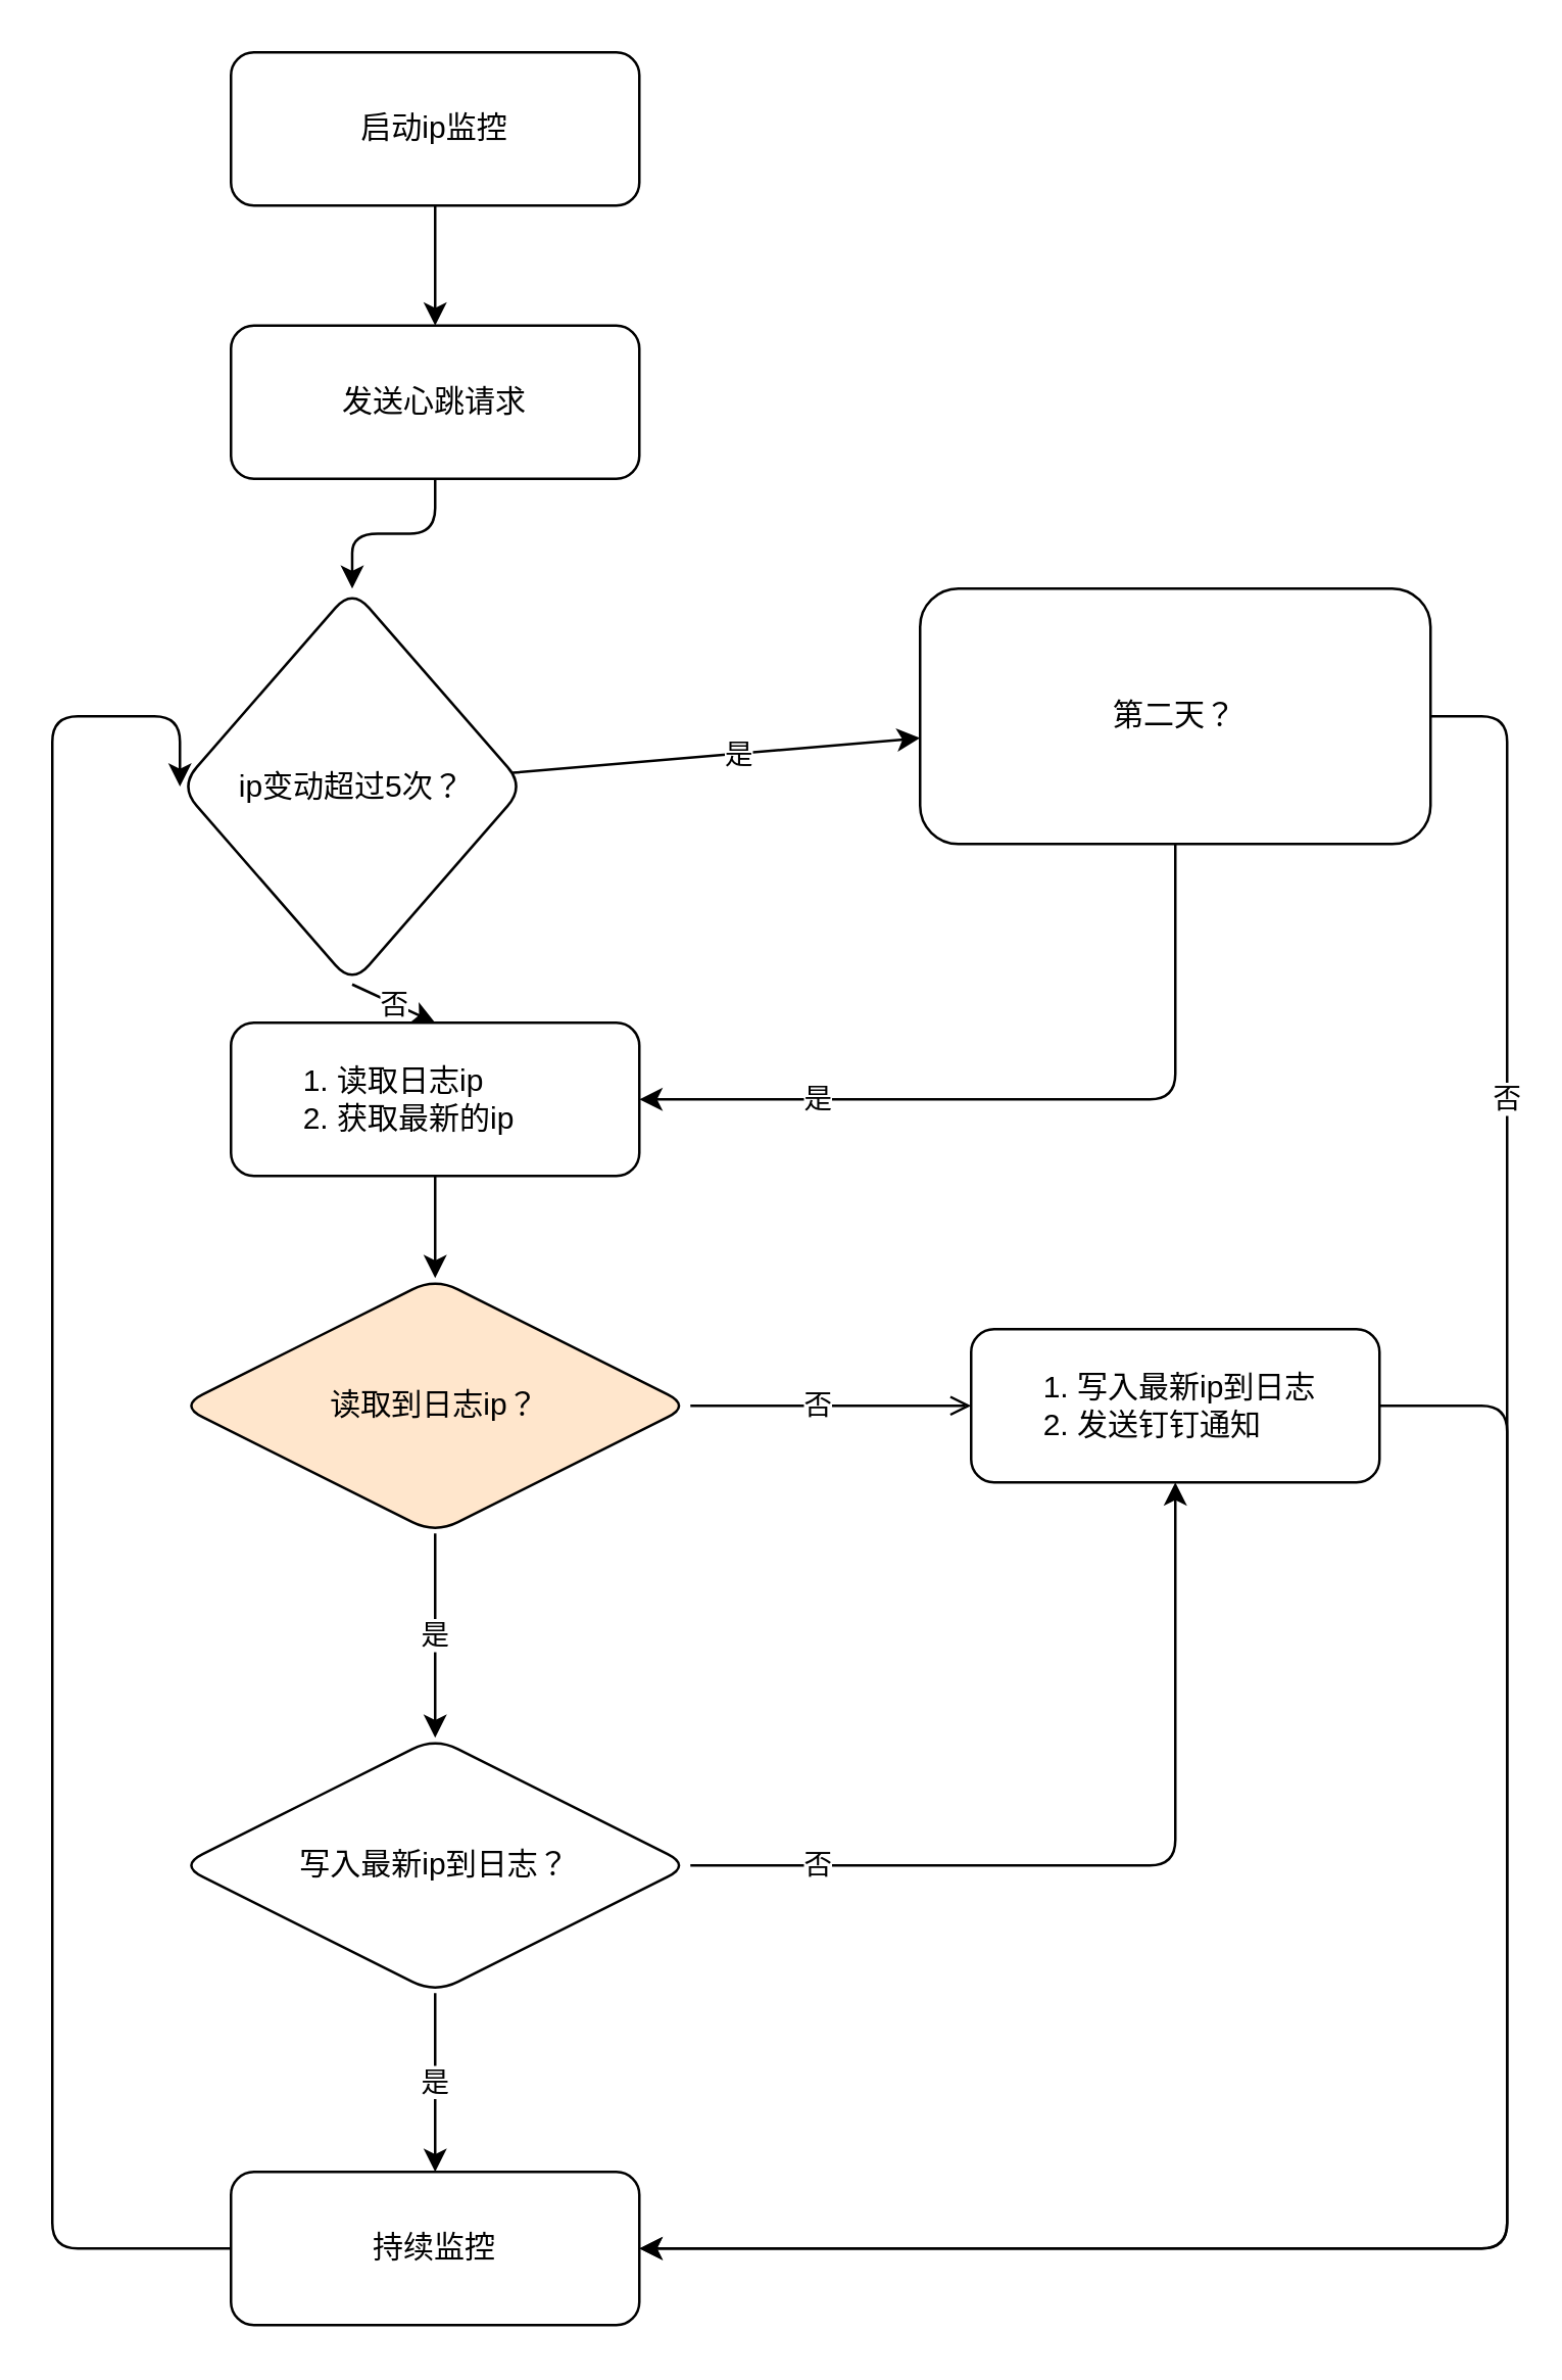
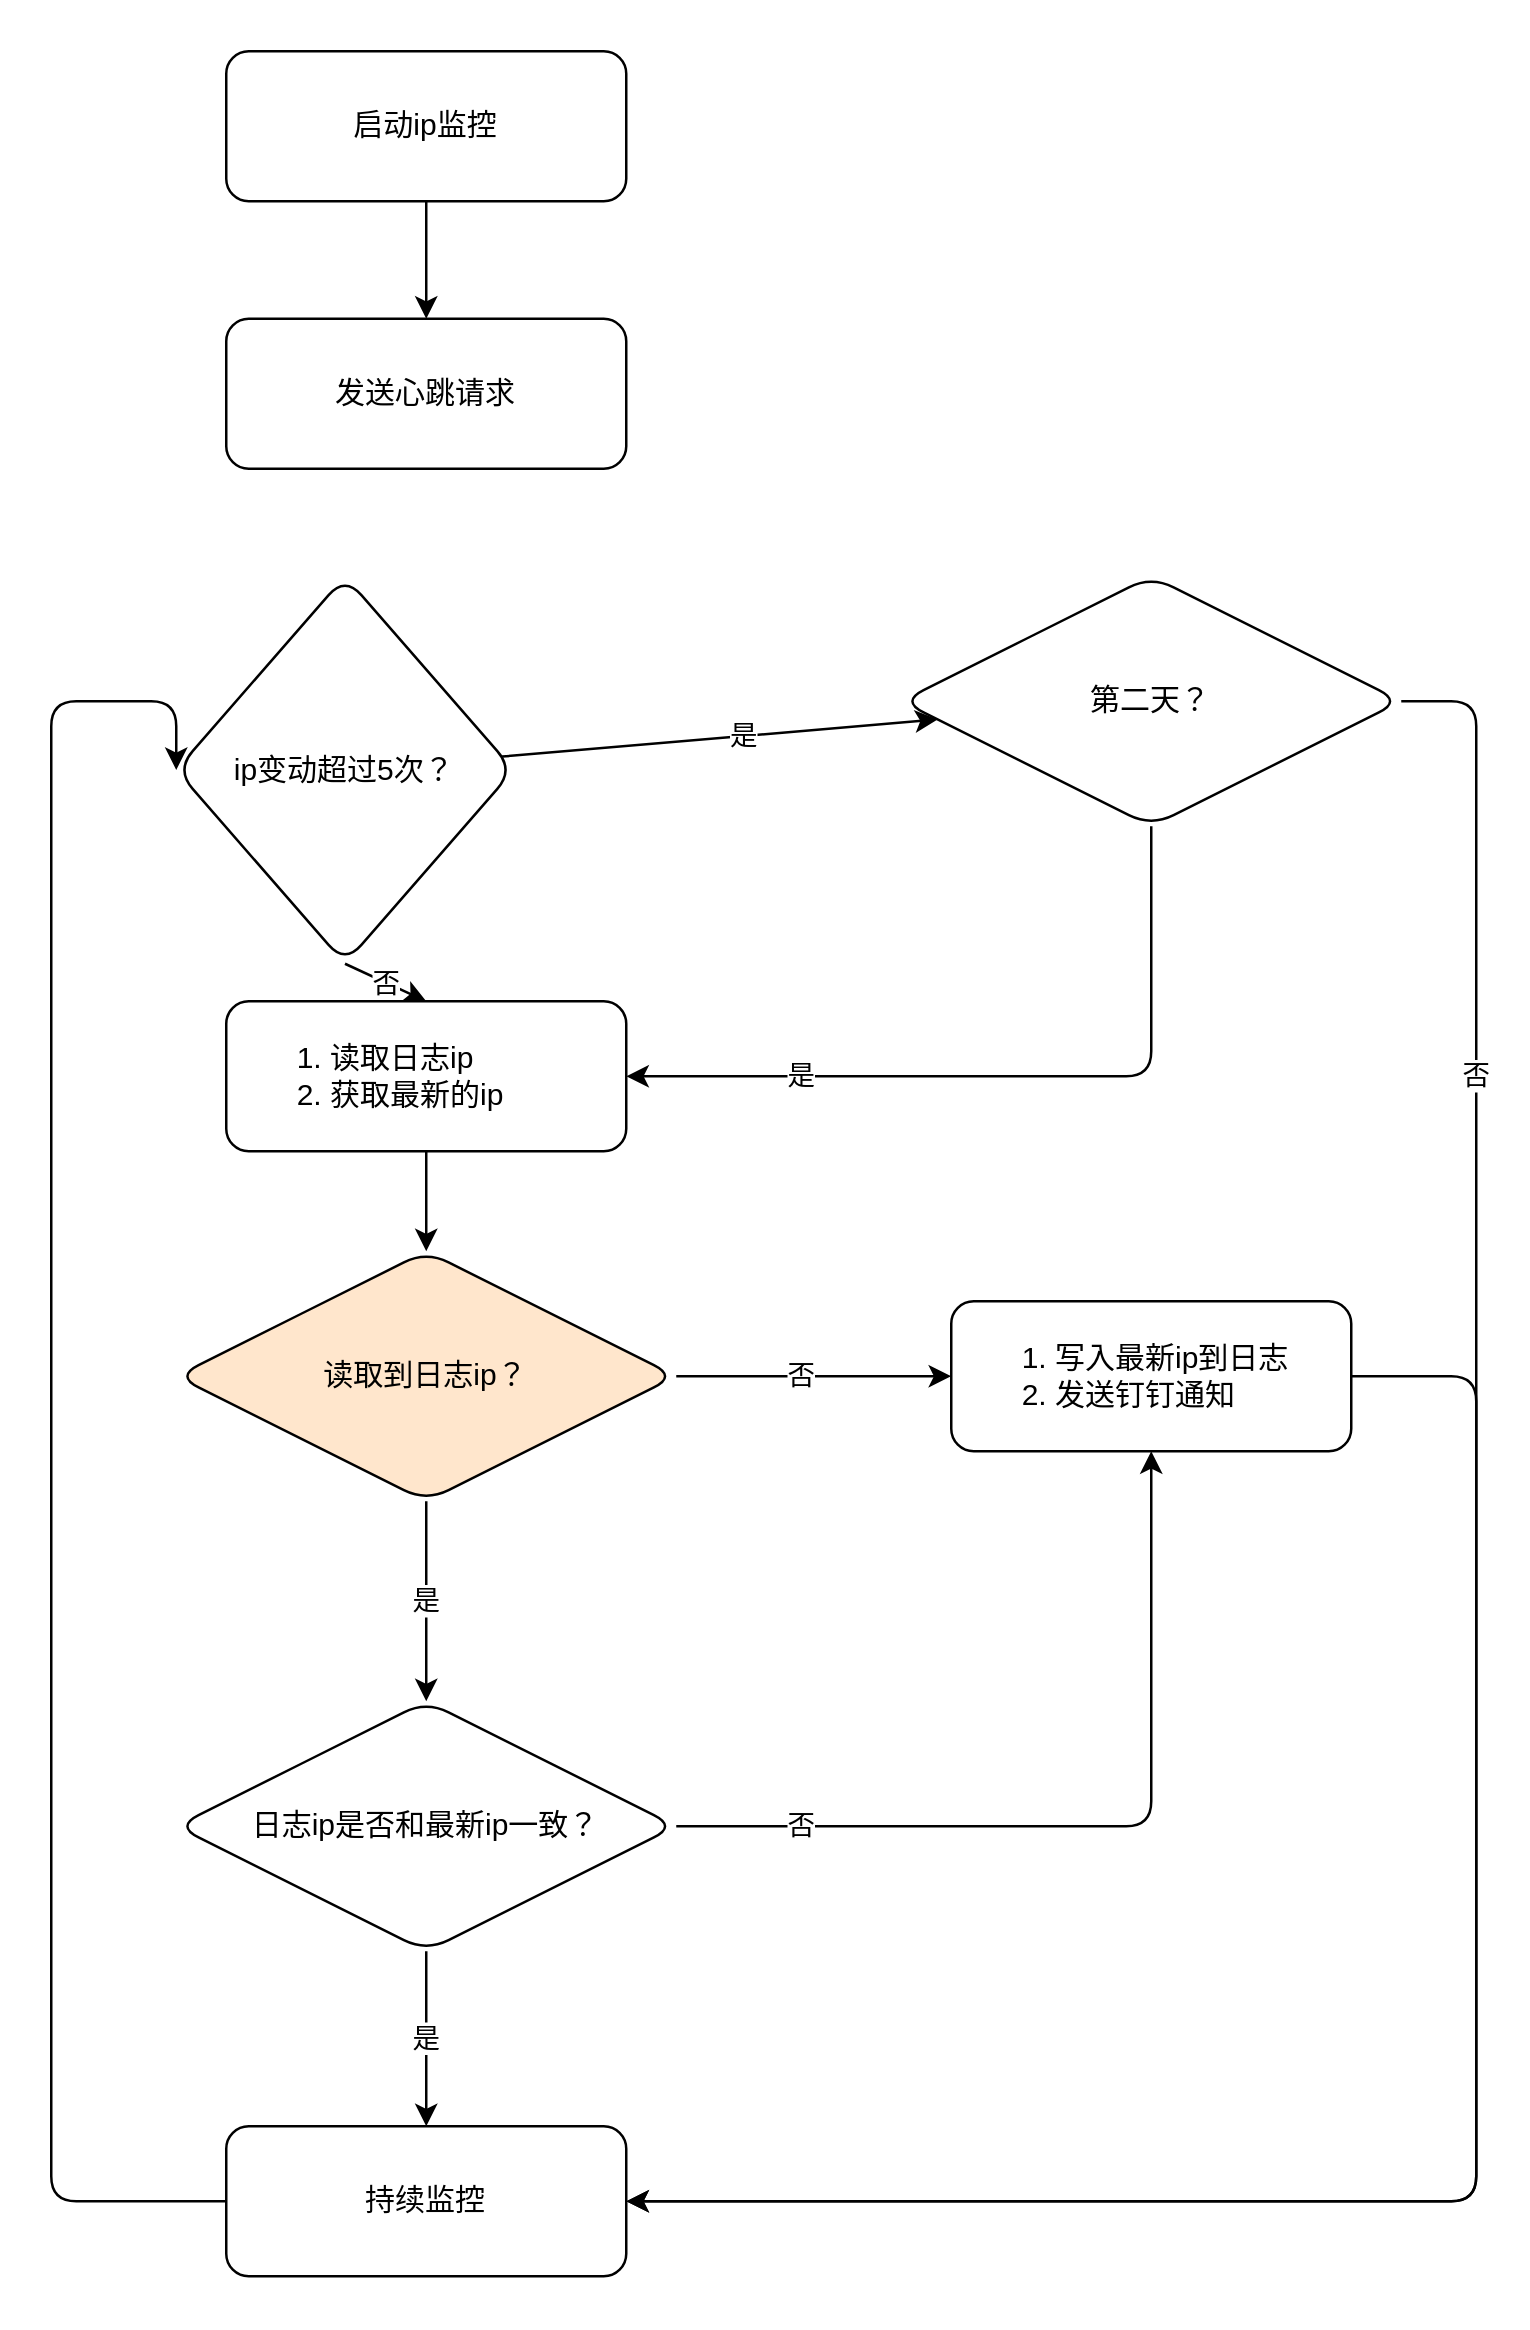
  <mxCell id="0" />
  <mxCell id="1" parent="0" />
  <mxCell id="2" value="" style="edgeStyle=orthogonalEdgeStyle;jumpStyle=none;html=1;endArrow=classic;endFill=1;" edge="1" parent="1" source="3" target="23"><mxGeometry relative="1" as="geometry" /></mxCell>
  <mxCell id="3" value="启动ip监控" style="rounded=1;whiteSpace=wrap;html=1;" parent="1" vertex="1"><mxGeometry x="90" y="20" width="160" height="60" as="geometry" /></mxCell>
  <mxCell id="4" value="" style="edgeStyle=none;html=1;" parent="1" source="5" target="8" edge="1"><mxGeometry relative="1" as="geometry" /></mxCell>
  <mxCell id="5" value="&lt;ol&gt;&lt;li style=&quot;&quot;&gt;读取日志ip&lt;/li&gt;&lt;li style=&quot;&quot;&gt;获取最新的ip&lt;/li&gt;&lt;/ol&gt;" style="rounded=1;whiteSpace=wrap;html=1;align=left;" parent="1" vertex="1"><mxGeometry x="90" y="400" width="160" height="60" as="geometry" /></mxCell>
  <mxCell id="6" value="是" style="edgeStyle=none;html=1;" edge="1" parent="1" source="8" target="15"><mxGeometry relative="1" as="geometry" /></mxCell>
- <mxCell id="7" value="否" style="edgeStyle=none;html=1;exitX=1;exitY=0.5;exitDx=0;exitDy=0;entryX=0;entryY=0.5;entryDx=0;entryDy=0;endArrow=open;" edge="1" parent="1" source="8" target="10"><mxGeometry x="-0.091" relative="1" as="geometry"><mxPoint as="offset" /></mxGeometry></mxCell>
+ <mxCell id="7" value="否" style="edgeStyle=none;html=1;exitX=1;exitY=0.5;exitDx=0;exitDy=0;entryX=0;entryY=0.5;entryDx=0;entryDy=0;" edge="1" parent="1" source="8" target="10"><mxGeometry x="-0.091" relative="1" as="geometry"><mxPoint as="offset" /></mxGeometry></mxCell>
  <mxCell id="8" value="读取到日志ip？" style="rhombus;whiteSpace=wrap;html=1;rounded=1;fillColor=#ffe6cc;" parent="1" vertex="1"><mxGeometry x="70" y="500" width="200" height="100" as="geometry" /></mxCell>
  <mxCell id="9" style="edgeStyle=none;html=1;exitX=1;exitY=0.5;exitDx=0;exitDy=0;entryX=1;entryY=0.5;entryDx=0;entryDy=0;" edge="1" parent="1" source="10" target="12"><mxGeometry relative="1" as="geometry"><Array as="points"><mxPoint x="590" y="550" /><mxPoint x="590" y="880" /></Array></mxGeometry></mxCell>
  <mxCell id="10" value="&lt;ol&gt;&lt;li&gt;写入最新ip到日志&lt;/li&gt;&lt;li&gt;发送钉钉通知&lt;/li&gt;&lt;/ol&gt;" style="whiteSpace=wrap;html=1;rounded=1;align=left;" parent="1" vertex="1"><mxGeometry x="380" y="520" width="160" height="60" as="geometry" /></mxCell>
  <mxCell id="11" style="edgeStyle=orthogonalEdgeStyle;html=1;exitX=0;exitY=0.5;exitDx=0;exitDy=0;entryX=0;entryY=0.5;entryDx=0;entryDy=0;" edge="1" parent="1" source="12" target="18"><mxGeometry relative="1" as="geometry"><Array as="points"><mxPoint x="20" y="880" /><mxPoint x="20" y="280" /></Array></mxGeometry></mxCell>
  <mxCell id="12" value="持续监控" style="whiteSpace=wrap;html=1;rounded=1;" parent="1" vertex="1"><mxGeometry x="90" y="850" width="160" height="60" as="geometry" /></mxCell>
  <mxCell id="13" value="是" style="edgeStyle=none;html=1;entryX=0.5;entryY=0;entryDx=0;entryDy=0;" edge="1" parent="1" source="15" target="12"><mxGeometry relative="1" as="geometry" /></mxCell>
  <mxCell id="14" value="否" style="edgeStyle=none;html=1;exitX=1;exitY=0.5;exitDx=0;exitDy=0;entryX=0.5;entryY=1;entryDx=0;entryDy=0;" edge="1" parent="1" source="15" target="10"><mxGeometry x="-0.706" relative="1" as="geometry"><Array as="points"><mxPoint x="460" y="730" /></Array><mxPoint as="offset" /></mxGeometry></mxCell>
- <mxCell id="15" value="写入最新ip到日志？" style="rhombus;whiteSpace=wrap;html=1;rounded=1;" vertex="1" parent="1"><mxGeometry x="70" y="680" width="200" height="100" as="geometry" /></mxCell>
+ <mxCell id="15" value="日志ip是否和最新ip一致？" style="rhombus;whiteSpace=wrap;html=1;rounded=1;" vertex="1" parent="1"><mxGeometry x="70" y="680" width="200" height="100" as="geometry" /></mxCell>
  <mxCell id="16" value="否" style="edgeStyle=none;html=1;exitX=0.5;exitY=1;exitDx=0;exitDy=0;entryX=0.5;entryY=0;entryDx=0;entryDy=0;" edge="1" parent="1" source="18" target="5"><mxGeometry relative="1" as="geometry" /></mxCell>
  <mxCell id="17" value="是" style="edgeStyle=none;html=1;" edge="1" parent="1" source="18" target="21"><mxGeometry x="0.111" relative="1" as="geometry"><mxPoint as="offset" /></mxGeometry></mxCell>
  <mxCell id="18" value="ip变动超过5次？" style="rhombus;whiteSpace=wrap;html=1;rounded=1;" vertex="1" parent="1"><mxGeometry x="70" y="230" width="135" height="155" as="geometry" /></mxCell>
  <mxCell id="19" value="是" style="edgeStyle=none;html=1;exitX=0.5;exitY=1;exitDx=0;exitDy=0;entryX=1;entryY=0.5;entryDx=0;entryDy=0;" edge="1" parent="1" source="21" target="5"><mxGeometry x="0.548" relative="1" as="geometry"><Array as="points"><mxPoint x="460" y="430" /></Array><mxPoint as="offset" /></mxGeometry></mxCell>
  <mxCell id="20" value="否" style="edgeStyle=orthogonalEdgeStyle;jumpStyle=none;html=1;exitX=1;exitY=0.5;exitDx=0;exitDy=0;endArrow=classic;endFill=1;entryX=1;entryY=0.5;entryDx=0;entryDy=0;" edge="1" parent="1" source="21" target="12"><mxGeometry x="-0.629" relative="1" as="geometry"><mxPoint x="580" y="580" as="targetPoint" /><Array as="points"><mxPoint x="590" y="280" /><mxPoint x="590" y="880" /></Array><mxPoint as="offset" /></mxGeometry></mxCell>
- <mxCell id="21" value="第二天？" style="whiteSpace=wrap;html=1;rounded=1;" vertex="1" parent="1"><mxGeometry x="360" y="230" width="200" height="100" as="geometry" /></mxCell>
- <mxCell id="22" style="edgeStyle=orthogonalEdgeStyle;jumpStyle=none;html=1;exitX=0.5;exitY=1;exitDx=0;exitDy=0;entryX=0.5;entryY=0;entryDx=0;entryDy=0;endArrow=classic;endFill=1;" edge="1" parent="1" source="23" target="18"><mxGeometry relative="1" as="geometry" /></mxCell>
+ <mxCell id="21" value="第二天？" style="rhombus;whiteSpace=wrap;html=1;rounded=1;" vertex="1" parent="1"><mxGeometry x="360" y="230" width="200" height="100" as="geometry" /></mxCell>
  <mxCell id="23" value="发送心跳请求" style="rounded=1;whiteSpace=wrap;html=1;" vertex="1" parent="1"><mxGeometry x="90" y="127" width="160" height="60" as="geometry" /></mxCell>
